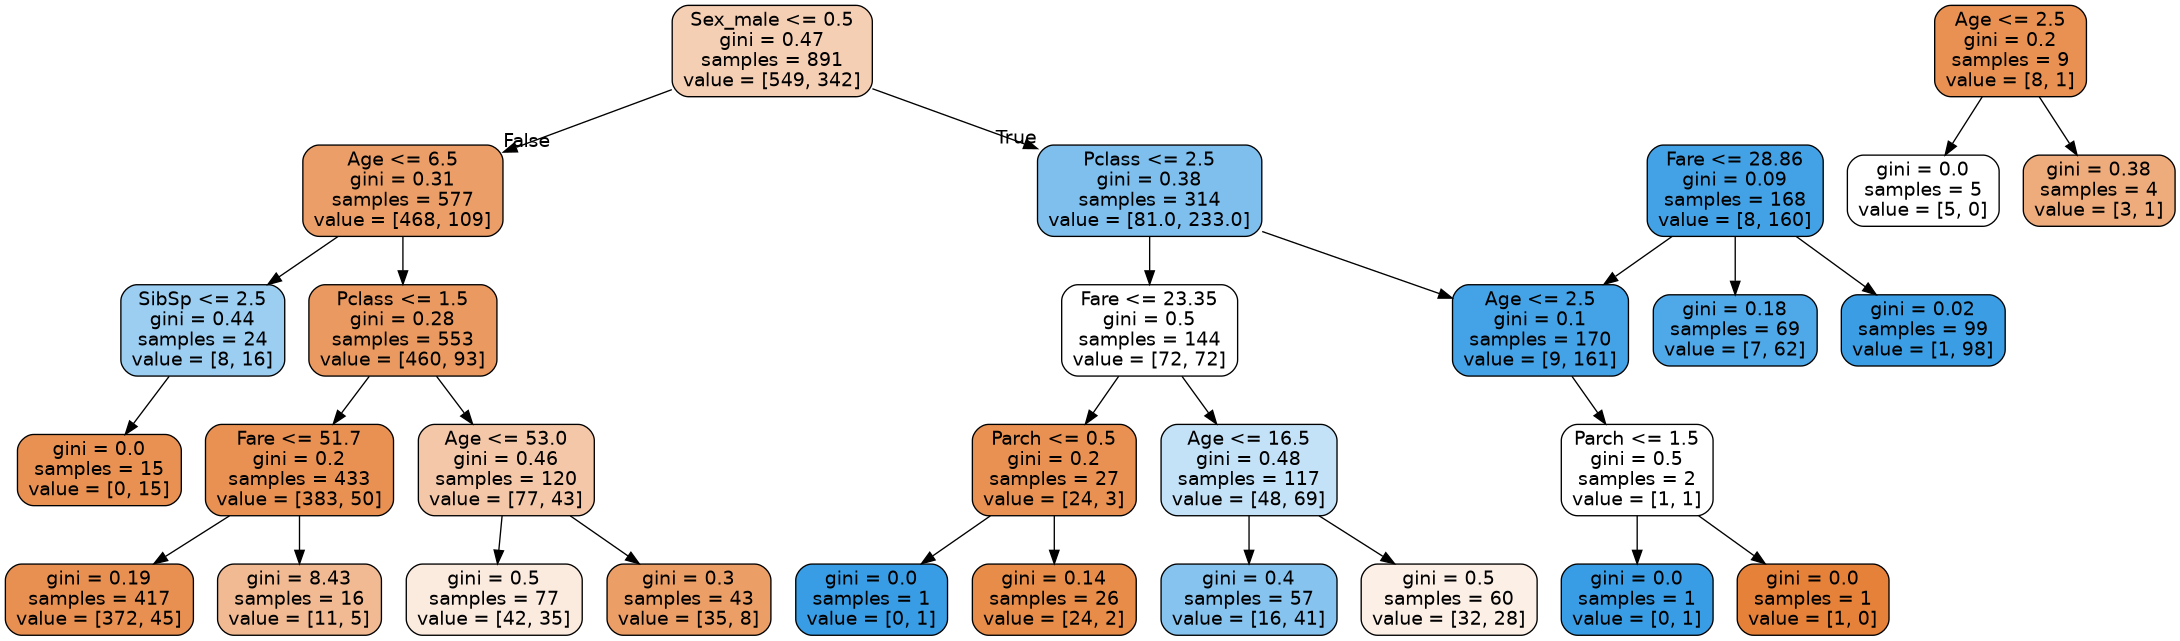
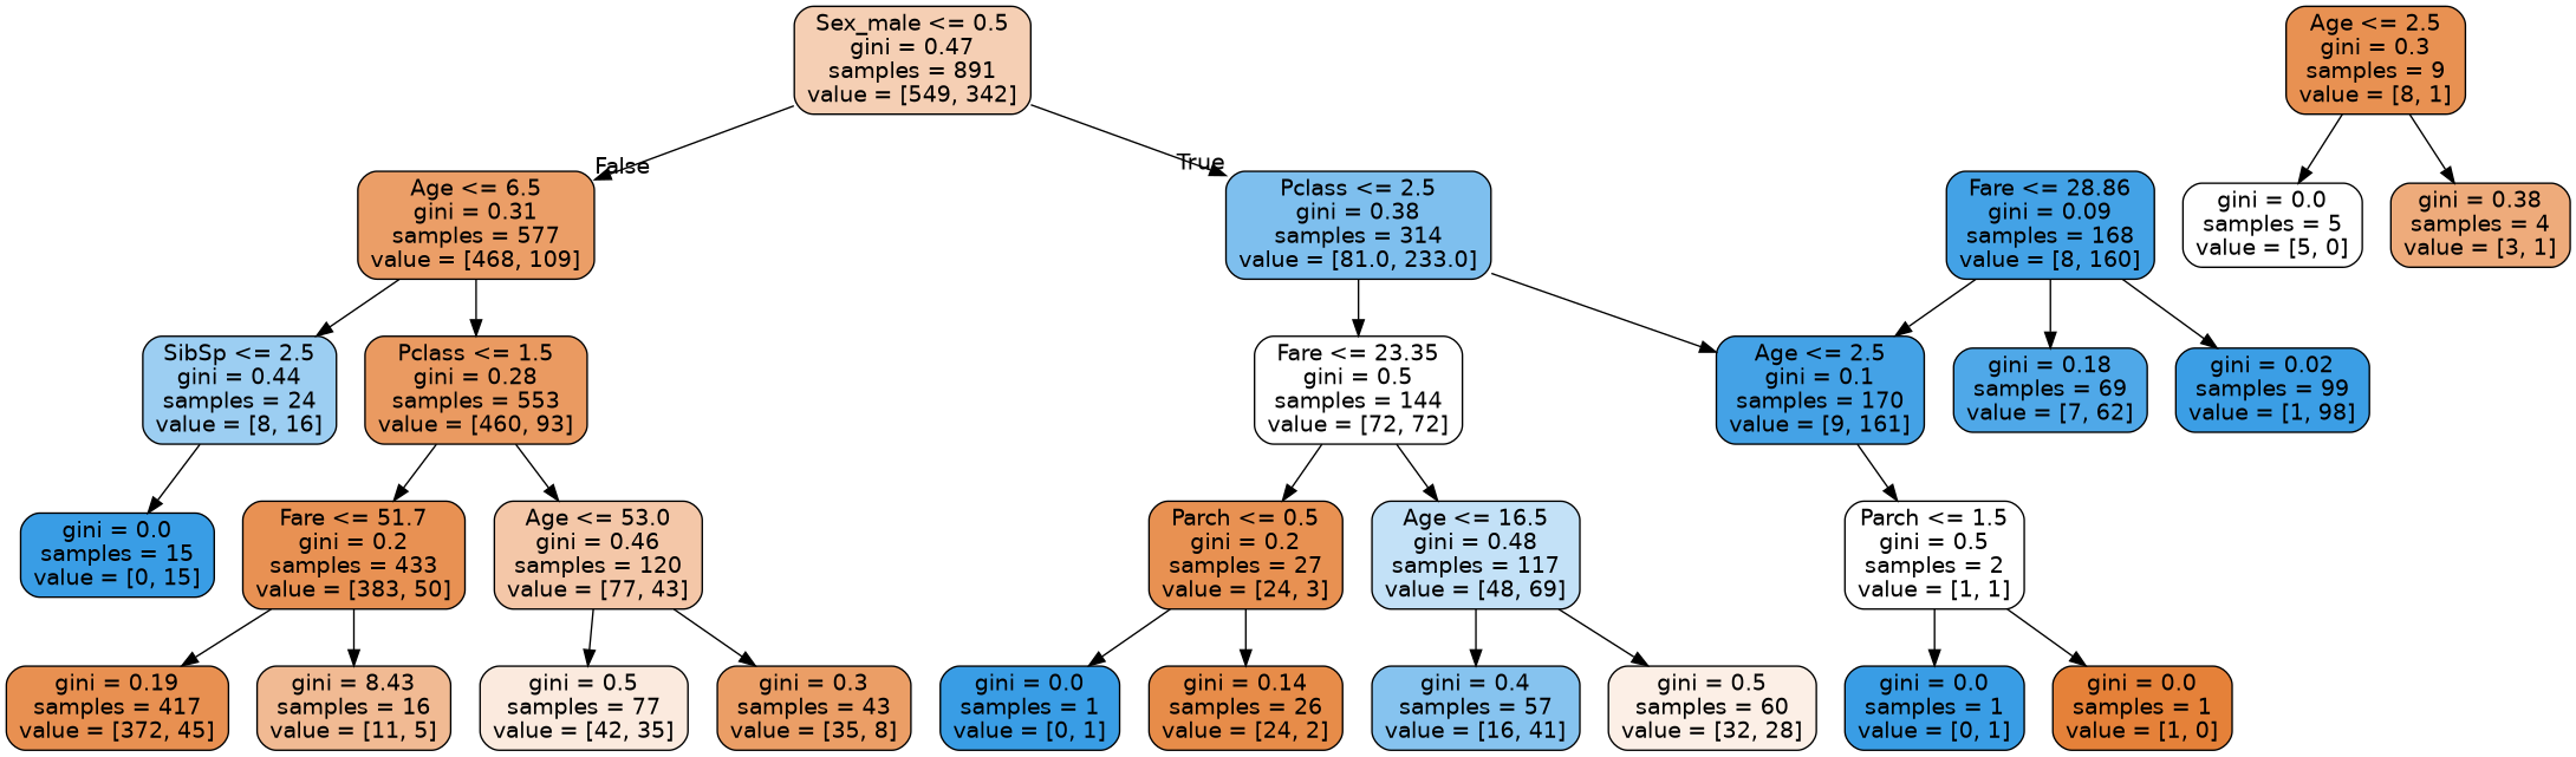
  digraph {
    node [color=black fillcolor="#ffffff" fontname=helvetica shape=box style="filled, rounded"]
    edge [fontname=helvetica]
    n1 [fillcolor="#f5cfb4" label="Sex_male <= 0.5\ngini = 0.47\nsamples = 891\nvalue = [549, 342]"]
    n2 [fillcolor="#7ebfee" label="Pclass <= 2.5\ngini = 0.38\nsamples = 314\nvalue = [81.0, 233.0]"]
    n3 [fillcolor="#eb9e67" label="Age <= 6.5\ngini = 0.31\nsamples = 577\nvalue = [468, 109]"]
    n4 [fillcolor="#44a2e6" label="Age <= 2.5\ngini = 0.1\nsamples = 170\nvalue = [9, 161]"]
    n5 [label="Fare <= 23.35\ngini = 0.5\nsamples = 144\nvalue = [72, 72]"]
    n6 [fillcolor="#9ccef2" label="SibSp <= 2.5\ngini = 0.44\nsamples = 24\nvalue = [8, 16]"]
    n7 [fillcolor="#ea9a61" label="Pclass <= 1.5\ngini = 0.28\nsamples = 553\nvalue = [460, 93]"]
    n8 [label="Parch <= 1.5\ngini = 0.5\nsamples = 2\nvalue = [1, 1]"]
    n9 [fillcolor="#c3e1f7" label="Age <= 16.5\ngini = 0.48\nsamples = 117\nvalue = [48, 69]"]
    n10 [fillcolor="#e89152" label="Parch <= 0.5\ngini = 0.2\nsamples = 27\nvalue = [24, 3]"]
    n11 [fillcolor="#399de5" label="gini = 0.0\nsamples = 1\nvalue = [0, 1]"]
    n12 [fillcolor="#e58139" label="gini = 0.0\nsamples = 1\nvalue = [1, 0]"]
    n13 [fillcolor="#43a2e6" label="Fare <= 28.86\ngini = 0.09\nsamples = 168\nvalue = [8, 160]"]
    n14 [fillcolor="#4fa8e8" label="gini = 0.18\nsamples = 69\nvalue = [7, 62]"]
    n15 [fillcolor="#3b9ee5" label="gini = 0.02\nsamples = 99\nvalue = [1, 98]"]
    n16 [fillcolor="#86c3ef" label="gini = 0.4\nsamples = 57\nvalue = [16, 41]"]
    n17 [fillcolor="#fcefe6" label="gini = 0.5\nsamples = 60\nvalue = [32, 28]"]
    n18 [fillcolor="#399de5" label="gini = 0.0\nsamples = 1\nvalue = [0, 1]"]
    n19 [fillcolor="#e78c49" label="gini = 0.14\nsamples = 26\nvalue = [24, 2]"]
-   n20 [fillcolor="#e89152" label="gini = 0.0\nsamples = 15\nvalue = [0, 15]"]
+   n20 [fillcolor="#399de5" label="gini = 0.0\nsamples = 15\nvalue = [0, 15]"]
    n21 [fillcolor="#f4c7a8" label="Age <= 53.0\ngini = 0.46\nsamples = 120\nvalue = [77, 43]"]
    n22 [fillcolor="#e89153" label="Fare <= 51.7\ngini = 0.2\nsamples = 433\nvalue = [383, 50]"]
-   n23 [fillcolor="#e89152" label="Age <= 2.5\ngini = 0.2\nsamples = 9\nvalue = [8, 1]"]
+   n23 [fillcolor="#e89152" label="Age <= 2.5\ngini = 0.3\nsamples = 9\nvalue = [8, 1]"]
    n24 [label="gini = 0.0\nsamples = 5\nvalue = [5, 0]"]
    n25 [fillcolor="#eeab7b" label="gini = 0.38\nsamples = 4\nvalue = [3, 1]"]
    n26 [fillcolor="#fbeade" label="gini = 0.5\nsamples = 77\nvalue = [42, 35]"]
    n27 [fillcolor="#eb9e66" label="gini = 0.3\nsamples = 43\nvalue = [35, 8]"]
    n28 [fillcolor="#e89051" label="gini = 0.19\nsamples = 417\nvalue = [372, 45]"]
    n29 [fillcolor="#f1ba93" label="gini = 8.43\nsamples = 16\nvalue = [11, 5]"]
    n1 -> n2 [headlabel=True labelangle=45 labeldistance=2.5]
    n1 -> n3 [headlabel=False labelangle=-45 labeldistance=2.5]
    n2 -> n4
    n2 -> n5
    n3 -> n6
    n3 -> n7
    n4 -> n8
    n5 -> n9
    n5 -> n10
    n6 -> n20
    n7 -> n21
    n7 -> n22
    n8 -> n11
    n8 -> n12
    n9 -> n16
    n9 -> n17
    n10 -> n18
    n10 -> n19
    n13 -> n4
    n13 -> n14
    n13 -> n15
    n21 -> n26
    n21 -> n27
    n22 -> n28
    n22 -> n29
    n23 -> n24
    n23 -> n25
  }
